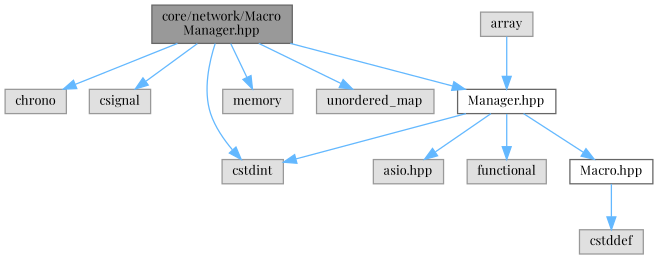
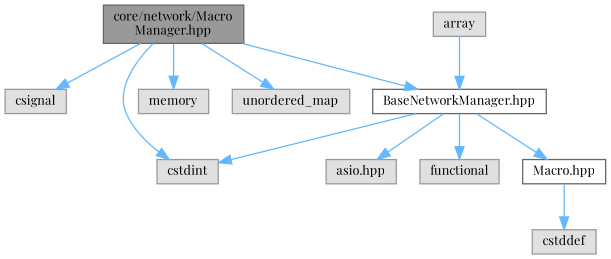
  digraph {
    fontname="Playfair Display"
    node [color=grey60 fillcolor="#E0E0E0" fontname="Playfair Display" fontsize=10 shape=box style=filled]
    edge [color=steelblue1 fontname="Playfair Display" fontsize=10 labelfontname=Helvetica labelfontsize=10 style=solid]
    n1 [color=gray40 fillcolor=grey60 fontcolor=black height=0.2 label="core/network/Macro\lManager.hpp" width=0.4]
-   n2 [height=0.2 label=chrono width=0.4]
    n3 [height=0.2 label=csignal width=0.4]
    n4 [height=0.2 label=cstdint width=0.4]
    n5 [height=0.2 label=memory width=0.4]
    n6 [height=0.2 label=unordered_map width=0.4]
-   n7 [color=grey40 fillcolor=white height=0.2 label="Manager.hpp" width=0.4]
+   n7 [color=grey40 fillcolor=white height=0.2 label="BaseNetworkManager.hpp" width=0.4]
    n8 [height=0.2 label="asio.hpp" width=0.4]
    n9 [height=0.2 label=functional width=0.4]
    n10 [color=grey40 fillcolor=white height=0.2 label="Macro.hpp" width=0.4]
    n11 [height=0.2 label=array width=0.4]
    n12 [height=0.2 label=cstddef width=0.4]
-   n1 -> n2
    n1 -> n3
    n1 -> n4
    n1 -> n5
    n1 -> n6
    n1 -> n7
    n7 -> n4
    n7 -> n8
    n7 -> n9
    n7 -> n10
    n10 -> n12
    n11 -> n7
  }
